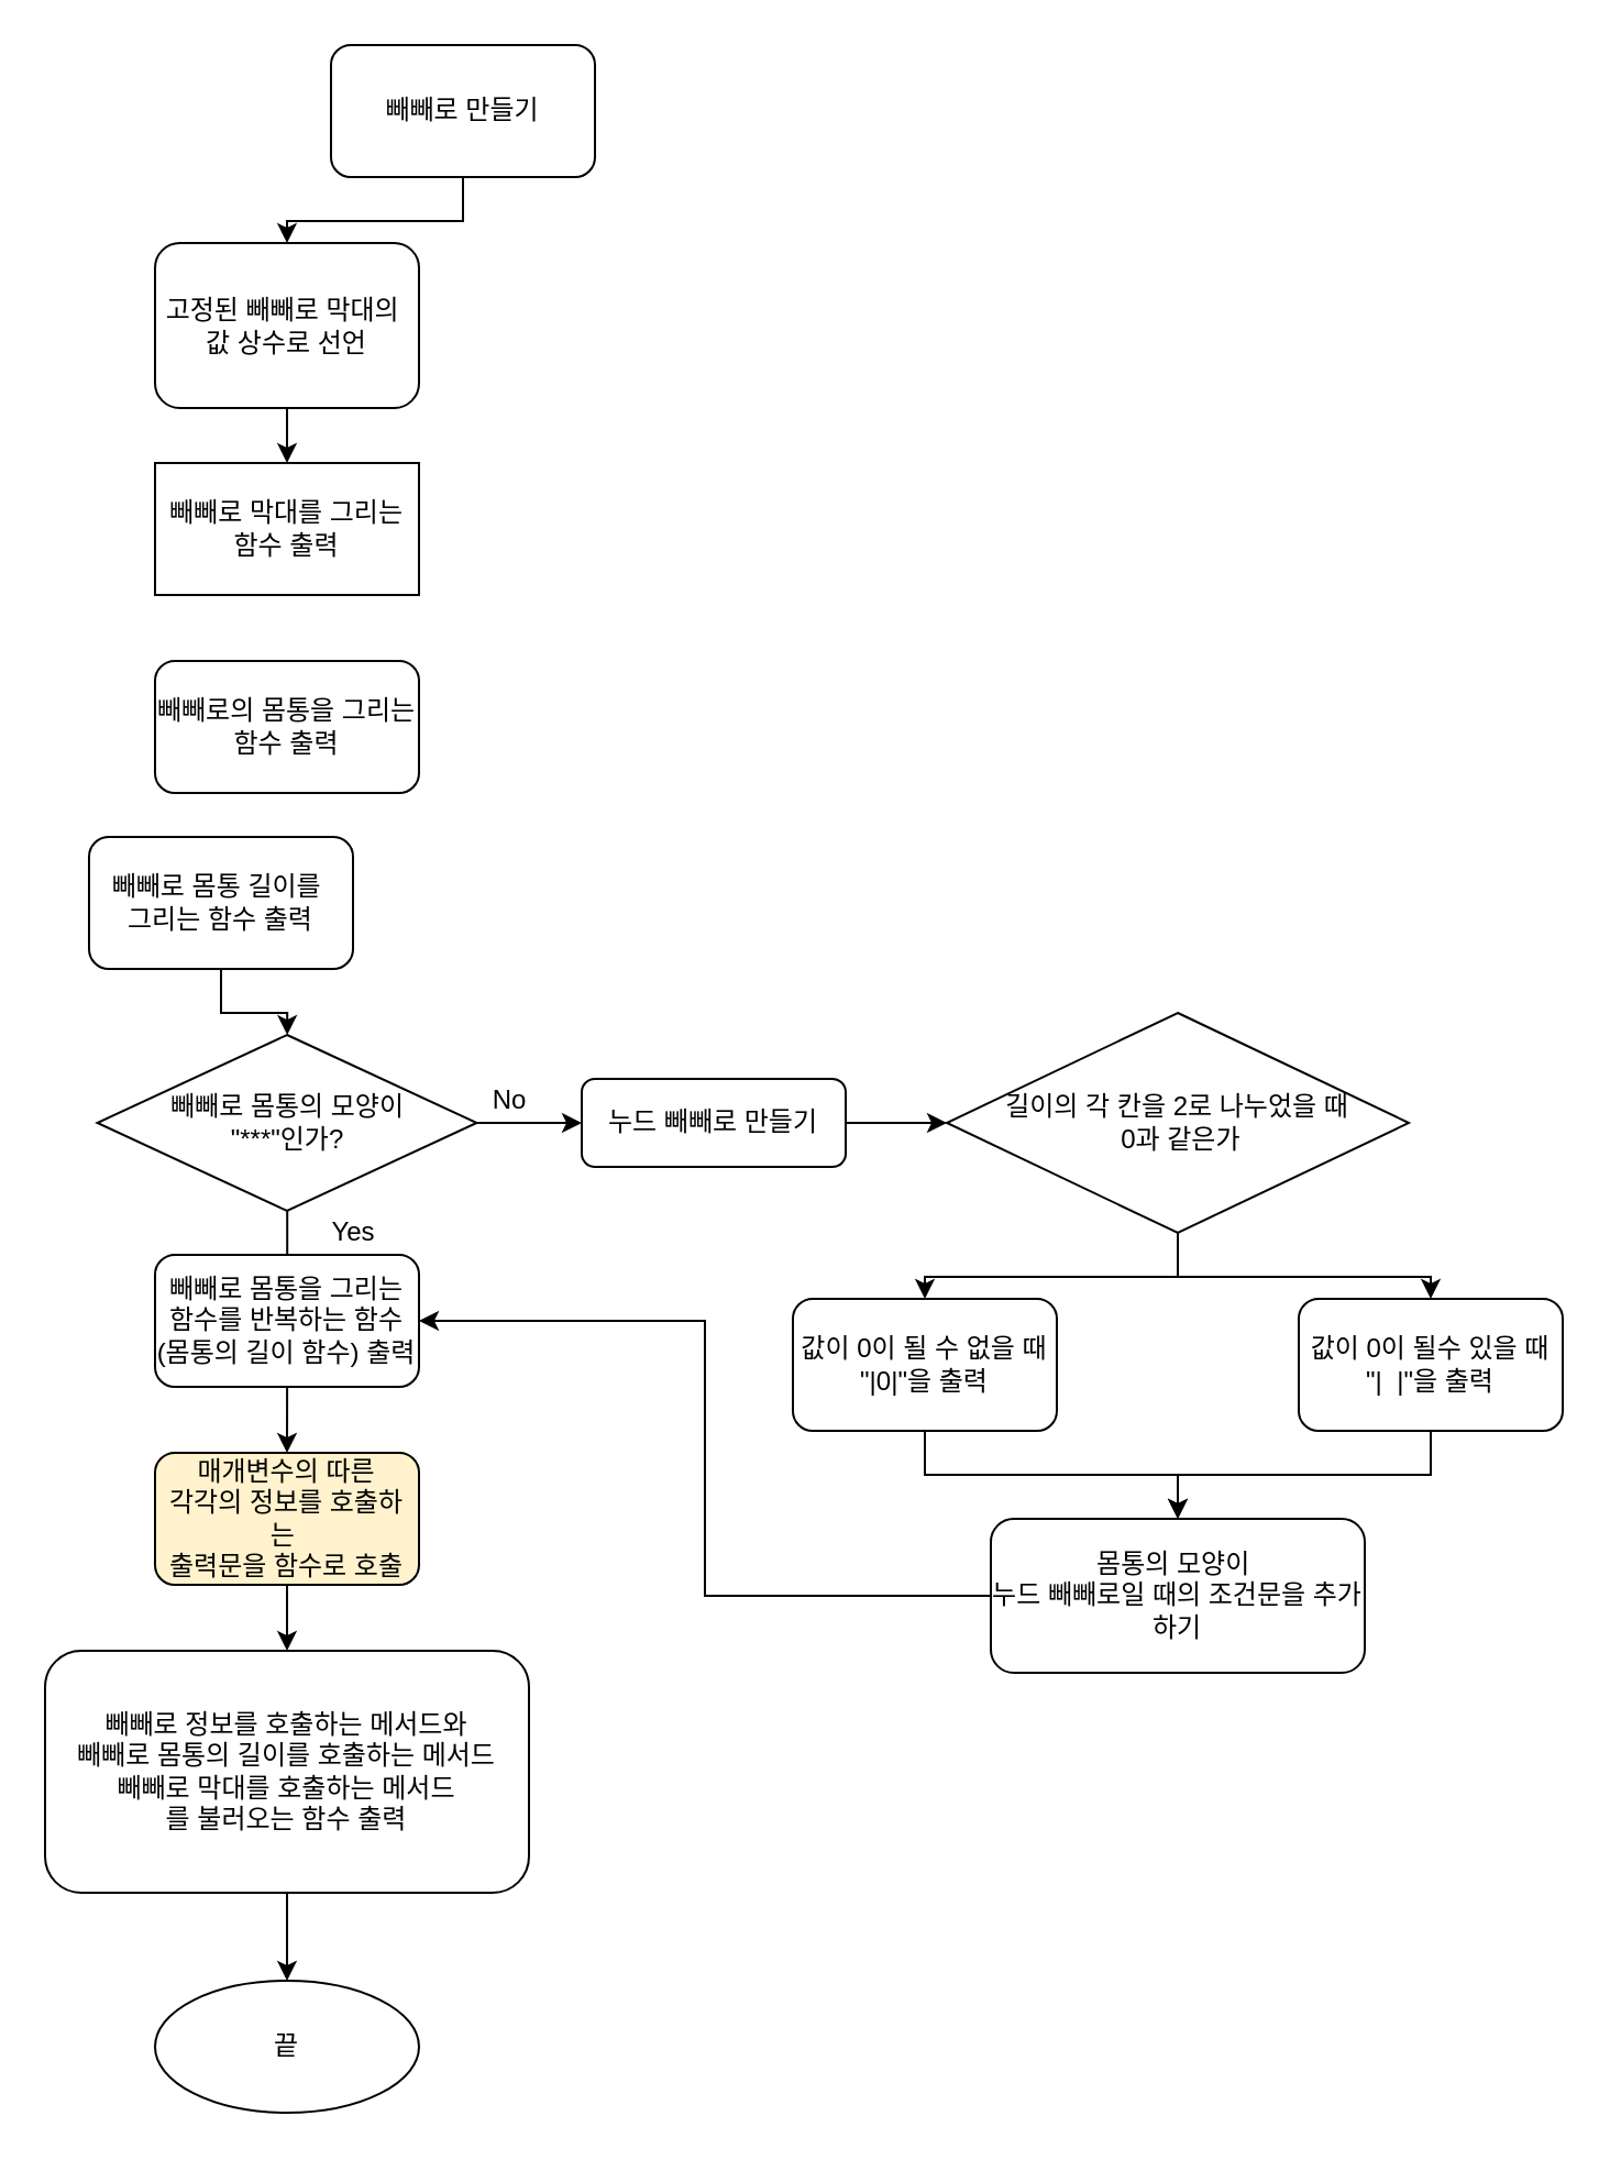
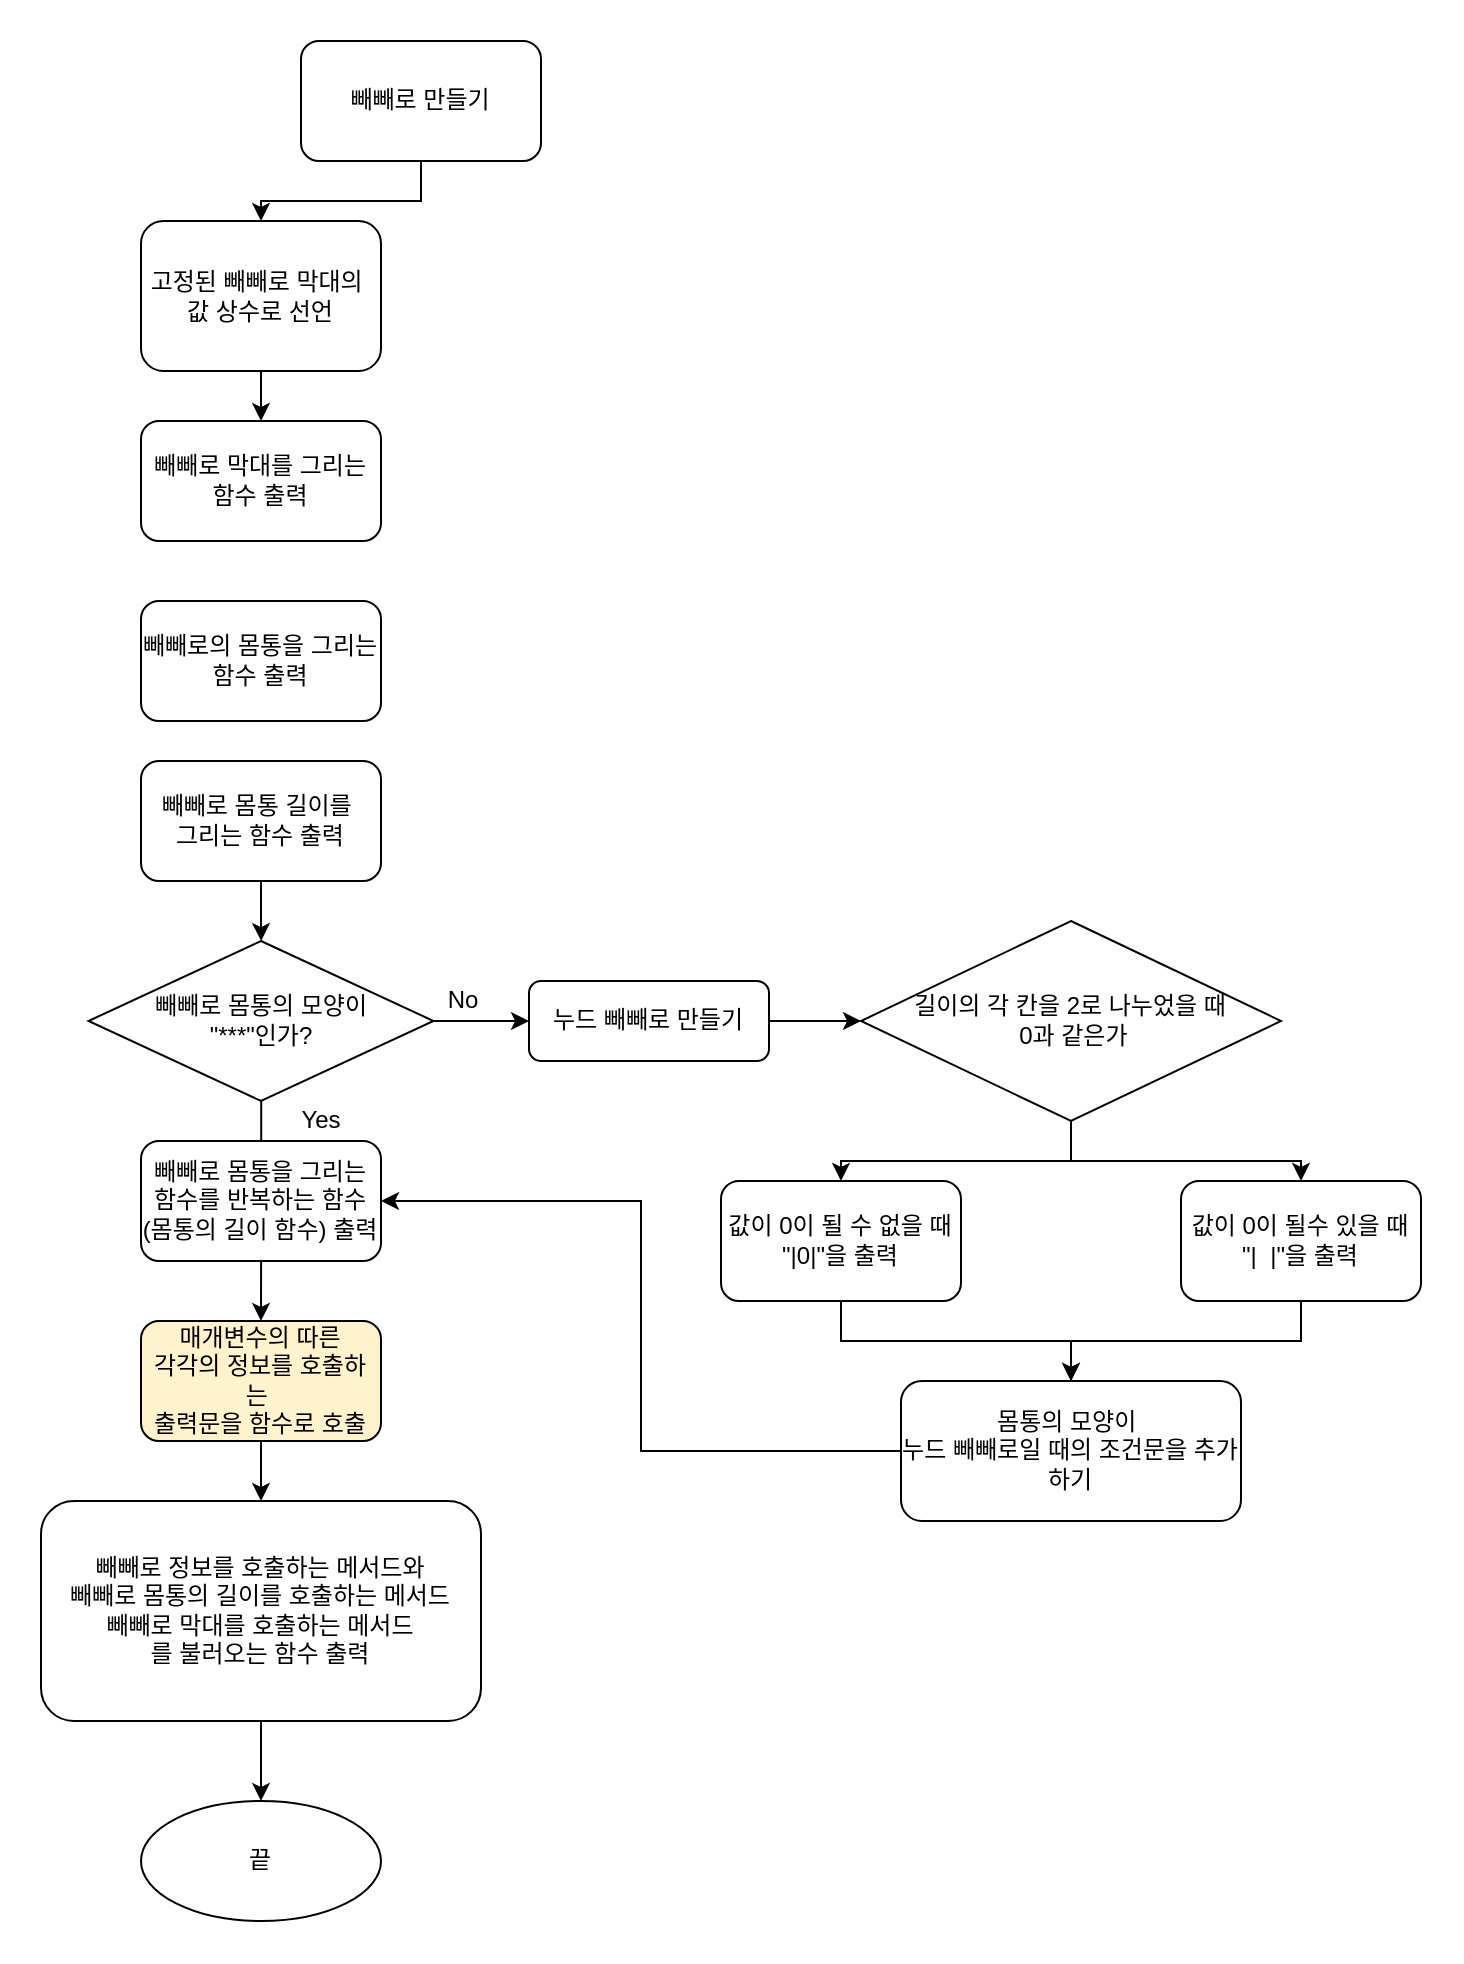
  <mxCell id="0" />
  <mxCell id="1" parent="0" />
  <mxCell id="2" value="" style="edgeStyle=orthogonalEdgeStyle;rounded=0;orthogonalLoop=1;jettySize=auto;html=1;" edge="1" parent="1" source="3" target="5"><mxGeometry relative="1" as="geometry" /></mxCell>
  <mxCell id="3" value="빼빼로 만들기" style="rounded=1;whiteSpace=wrap;html=1;" vertex="1" parent="1"><mxGeometry x="150" y="20" width="120" height="60" as="geometry" /></mxCell>
  <mxCell id="4" value="" style="edgeStyle=orthogonalEdgeStyle;rounded=0;orthogonalLoop=1;jettySize=auto;html=1;" edge="1" parent="1" source="5" target="6"><mxGeometry relative="1" as="geometry" /></mxCell>
  <mxCell id="5" value="고정된 빼빼로 막대의&amp;nbsp;&lt;br&gt;값 상수로 선언" style="rounded=1;whiteSpace=wrap;html=1;" vertex="1" parent="1"><mxGeometry x="70" y="110" width="120" height="75" as="geometry" /></mxCell>
- <mxCell id="6" value="빼빼로 막대를 그리는 &lt;br&gt;함수 출력" style="whiteSpace=wrap;html=1;rounded=0;" vertex="1" parent="1"><mxGeometry x="70" y="210" width="120" height="60" as="geometry" /></mxCell>
+ <mxCell id="6" value="빼빼로 막대를 그리는 &lt;br&gt;함수 출력" style="rounded=1;whiteSpace=wrap;html=1;" vertex="1" parent="1"><mxGeometry x="70" y="210" width="120" height="60" as="geometry" /></mxCell>
  <mxCell id="7" value="빼빼로의 몸통을 그리는 함수 출력" style="rounded=1;whiteSpace=wrap;html=1;" vertex="1" parent="1"><mxGeometry x="70" y="300" width="120" height="60" as="geometry" /></mxCell>
  <mxCell id="8" value="" style="edgeStyle=orthogonalEdgeStyle;rounded=0;orthogonalLoop=1;jettySize=auto;html=1;" edge="1" parent="1" source="9" target="12"><mxGeometry relative="1" as="geometry" /></mxCell>
- <mxCell id="9" value="빼빼로 몸통 길이를&amp;nbsp;&lt;br&gt;그리는 함수 출력" style="rounded=1;whiteSpace=wrap;html=1;" vertex="1" parent="1"><mxGeometry x="40" y="380" width="120" height="60" as="geometry" /></mxCell>
+ <mxCell id="9" value="빼빼로 몸통 길이를&amp;nbsp;&lt;br&gt;그리는 함수 출력" style="rounded=1;whiteSpace=wrap;html=1;" vertex="1" parent="1"><mxGeometry x="70" y="380" width="120" height="60" as="geometry" /></mxCell>
  <mxCell id="10" value="" style="edgeStyle=orthogonalEdgeStyle;rounded=0;orthogonalLoop=1;jettySize=auto;html=1;" edge="1" parent="1" source="12" target="15"><mxGeometry relative="1" as="geometry" /></mxCell>
  <mxCell id="11" value="" style="edgeStyle=orthogonalEdgeStyle;rounded=0;orthogonalLoop=1;jettySize=auto;html=1;" edge="1" parent="1" source="12" target="20"><mxGeometry relative="1" as="geometry" /></mxCell>
  <mxCell id="12" value="빼빼로 몸통의 모양이&lt;br&gt;&quot;***&quot;인가?" style="rhombus;whiteSpace=wrap;html=1;" vertex="1" parent="1"><mxGeometry x="43.75" y="470" width="172.5" height="80" as="geometry" /></mxCell>
  <mxCell id="13" value="빼빼로 몸통을 그리는 함수를 반복하는 함수&lt;br&gt;(몸통의 길이 함수) 출력" style="rounded=1;whiteSpace=wrap;html=1;" vertex="1" parent="1"><mxGeometry x="70" y="570" width="120" height="60" as="geometry" /></mxCell>
  <mxCell id="14" value="" style="edgeStyle=orthogonalEdgeStyle;rounded=0;orthogonalLoop=1;jettySize=auto;html=1;" edge="1" parent="1" source="15" target="17"><mxGeometry relative="1" as="geometry" /></mxCell>
  <mxCell id="15" value="매개변수의 따른&lt;br&gt;각각의 정보를 호출하는&amp;nbsp;&lt;br&gt;출력문을 함수로 호출" style="rounded=1;whiteSpace=wrap;html=1;fillColor=#fff2cc;" vertex="1" parent="1"><mxGeometry x="70" y="660" width="120" height="60" as="geometry" /></mxCell>
  <mxCell id="16" value="" style="edgeStyle=orthogonalEdgeStyle;rounded=0;orthogonalLoop=1;jettySize=auto;html=1;" edge="1" parent="1" source="17" target="18"><mxGeometry relative="1" as="geometry" /></mxCell>
  <mxCell id="17" value="빼빼로 정보를 호출하는 메서드와&lt;br&gt;빼빼로 몸통의 길이를 호출하는 메서드&lt;br&gt;빼빼로 막대를 호출하는 메서드&lt;br&gt;를 불러오는 함수 출력" style="rounded=1;whiteSpace=wrap;html=1;" vertex="1" parent="1"><mxGeometry x="20" y="750" width="220" height="110" as="geometry" /></mxCell>
  <mxCell id="18" value="끝" style="ellipse;whiteSpace=wrap;html=1;" vertex="1" parent="1"><mxGeometry x="70" y="900" width="120" height="60" as="geometry" /></mxCell>
  <mxCell id="19" value="" style="edgeStyle=orthogonalEdgeStyle;rounded=0;orthogonalLoop=1;jettySize=auto;html=1;" edge="1" parent="1" source="20" target="23"><mxGeometry relative="1" as="geometry" /></mxCell>
  <mxCell id="20" value="누드 빼빼로 만들기" style="rounded=1;whiteSpace=wrap;html=1;fontSize=12;glass=0;strokeWidth=1;shadow=0;" vertex="1" parent="1"><mxGeometry x="264" y="490" width="120" height="40" as="geometry" /></mxCell>
  <mxCell id="21" style="edgeStyle=orthogonalEdgeStyle;rounded=0;orthogonalLoop=1;jettySize=auto;html=1;entryX=0.5;entryY=0;entryDx=0;entryDy=0;" edge="1" parent="1" source="23" target="29"><mxGeometry relative="1" as="geometry" /></mxCell>
  <mxCell id="22" style="edgeStyle=orthogonalEdgeStyle;rounded=0;orthogonalLoop=1;jettySize=auto;html=1;entryX=0.5;entryY=0;entryDx=0;entryDy=0;" edge="1" parent="1" source="23" target="25"><mxGeometry relative="1" as="geometry" /></mxCell>
  <mxCell id="23" value="길이의 각 칸을 2로 나누었을 때&lt;br&gt;&amp;nbsp;0과 같은가" style="rhombus;whiteSpace=wrap;html=1;" vertex="1" parent="1"><mxGeometry x="430" y="460" width="210" height="100" as="geometry" /></mxCell>
  <mxCell id="24" value="" style="edgeStyle=orthogonalEdgeStyle;rounded=0;orthogonalLoop=1;jettySize=auto;html=1;" edge="1" parent="1" source="25" target="27"><mxGeometry relative="1" as="geometry" /></mxCell>
  <mxCell id="25" value="값이 0이 될수 있을 때&lt;br&gt;&quot;|&amp;nbsp; |&quot;을 출력" style="rounded=1;whiteSpace=wrap;html=1;" vertex="1" parent="1"><mxGeometry x="590" y="590" width="120" height="60" as="geometry" /></mxCell>
  <mxCell id="26" style="edgeStyle=orthogonalEdgeStyle;rounded=0;orthogonalLoop=1;jettySize=auto;html=1;entryX=1;entryY=0.5;entryDx=0;entryDy=0;" edge="1" parent="1" source="27" target="13"><mxGeometry relative="1" as="geometry" /></mxCell>
  <mxCell id="27" value="몸통의 모양이&amp;nbsp;&lt;br&gt;누드 빼빼로일 때의 조건문을 추가하기" style="whiteSpace=wrap;html=1;rounded=1;glass=0;strokeWidth=1;shadow=0;" vertex="1" parent="1"><mxGeometry x="450" y="690" width="170" height="70" as="geometry" /></mxCell>
  <mxCell id="28" value="" style="edgeStyle=orthogonalEdgeStyle;rounded=0;orthogonalLoop=1;jettySize=auto;html=1;" edge="1" parent="1" source="29" target="27"><mxGeometry relative="1" as="geometry" /></mxCell>
  <mxCell id="29" value="값이 0이 될 수 없을 때&lt;br&gt;&quot;|0|&quot;을 출력" style="rounded=1;whiteSpace=wrap;html=1;" vertex="1" parent="1"><mxGeometry x="360" y="590" width="120" height="60" as="geometry" /></mxCell>
  <mxCell id="30" value="No" style="text;html=1;align=center;verticalAlign=middle;resizable=0;points=[];autosize=1;strokeColor=none;fillColor=none;" vertex="1" parent="1"><mxGeometry x="216.25" y="490" width="30" height="20" as="geometry" /></mxCell>
  <mxCell id="31" value="Yes" style="text;html=1;align=center;verticalAlign=middle;resizable=0;points=[];autosize=1;strokeColor=none;fillColor=none;" vertex="1" parent="1"><mxGeometry x="140" y="550" width="40" height="20" as="geometry" /></mxCell>
